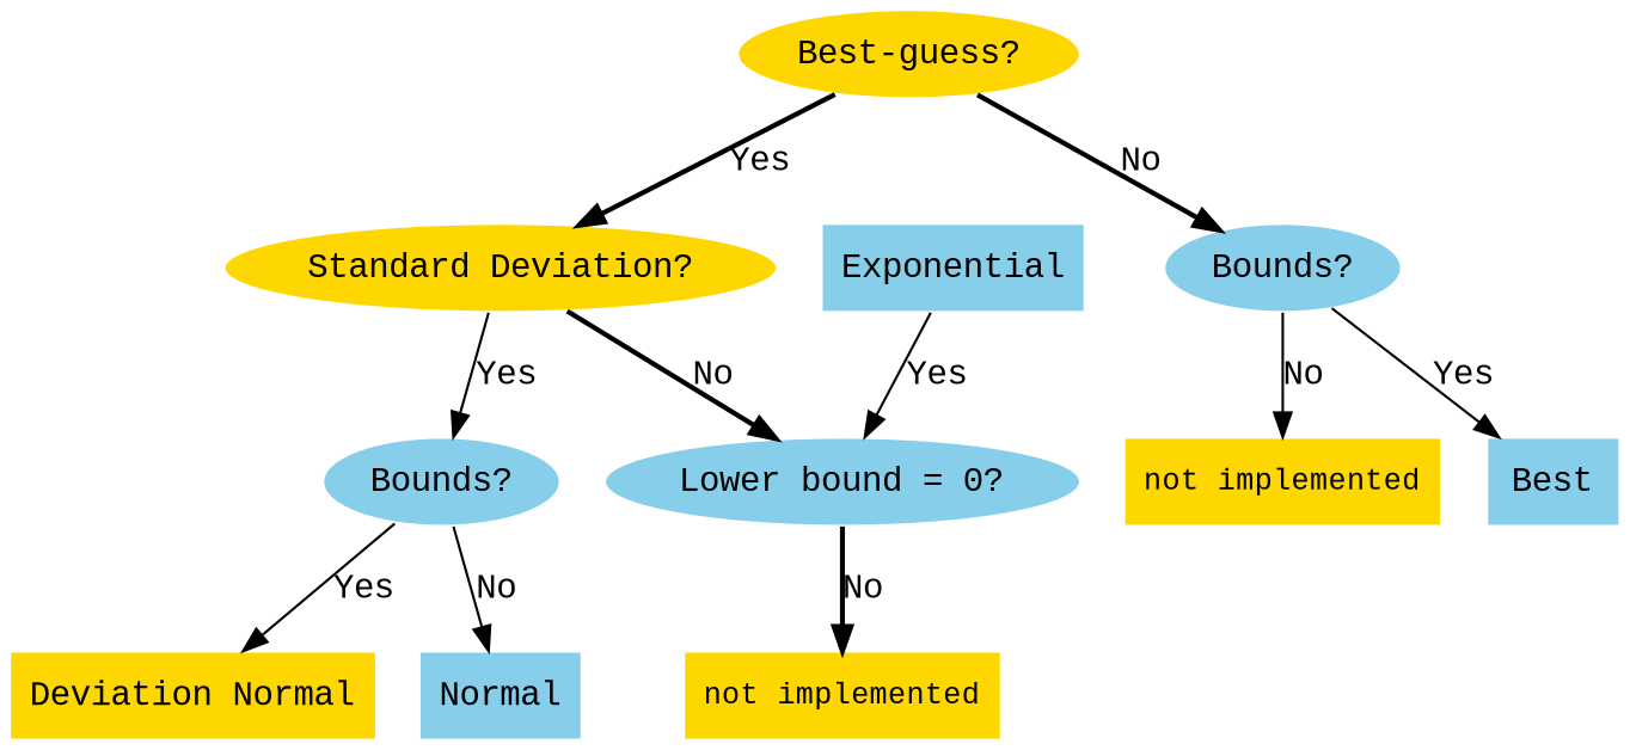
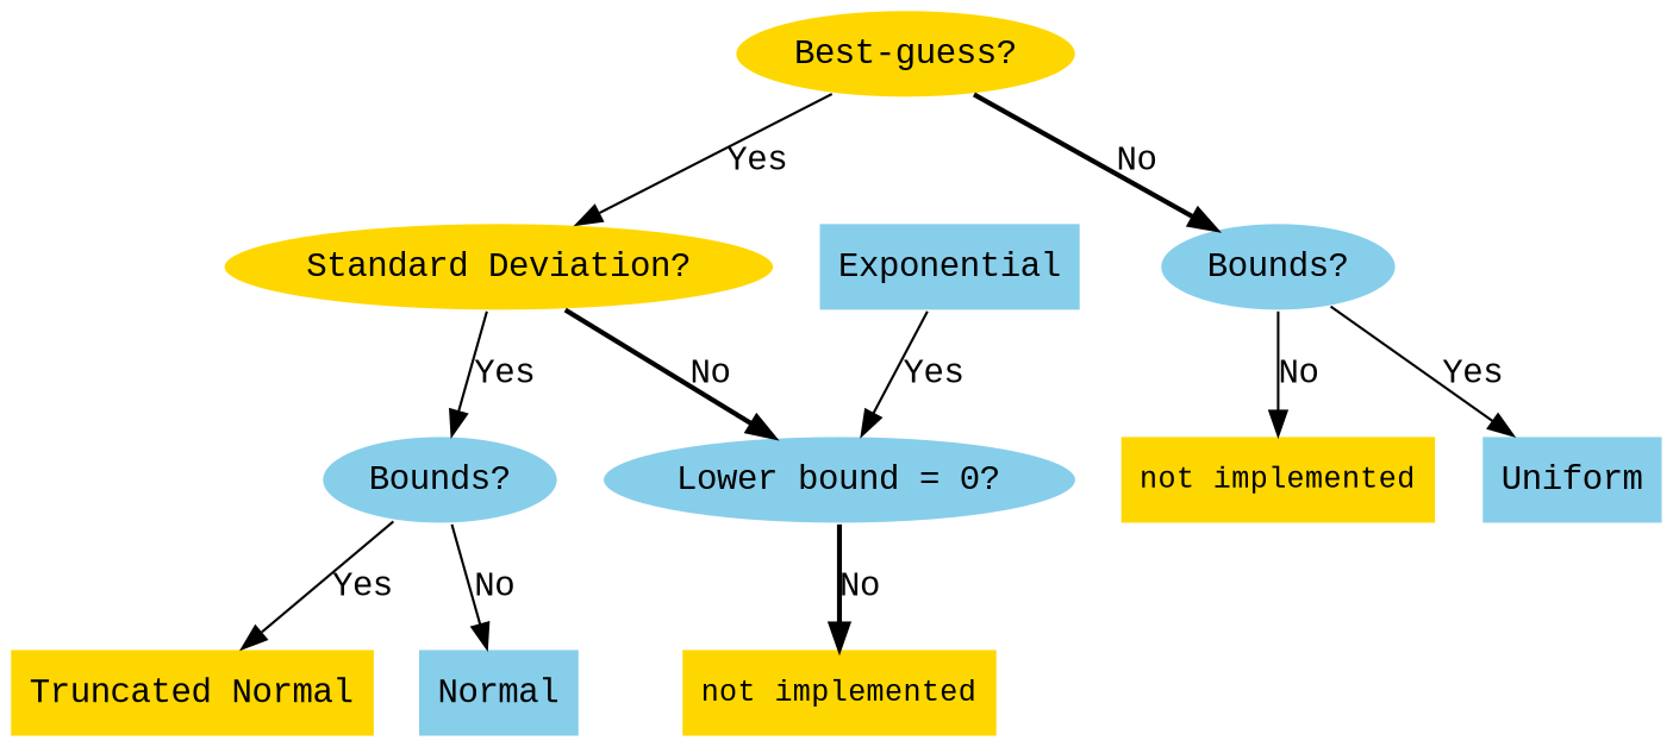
  digraph {
    fontname="Liberation Mono"
    node [color=white fillcolor=skyblue fontname="Liberation Mono" shape=polygon style=filled]
    edge [fontname="Liberation Mono" style=solid]
    n1 [fillcolor=gold label="Best-guess?" shape=ellipse]
    n2 [fillcolor=gold label="Standard Deviation?" shape=ellipse]
    n3 [label="Bounds?" shape=ellipse]
    n4 [label="Bounds?" shape=ellipse]
    n5 [label="Lower bound = 0?" shape=ellipse]
-   n6 [label=Best]
+   n6 [label=Uniform]
    n7 [fillcolor=gold fontsize=12 label="not implemented"]
    n8 [label=Normal]
-   n9 [fillcolor=gold label="Deviation Normal"]
+   n9 [fillcolor=gold label="Truncated Normal"]
    n10 [fillcolor=gold fontsize=12 label="not implemented"]
    n11 [label=Exponential]
-   n1 -> n2 [label=Yes style=bold]
+   n1 -> n2 [label=Yes]
    n1 -> n3 [label=No style=bold]
    n2 -> n4 [label=Yes]
    n2 -> n5 [label=No style=bold]
    n3 -> n6 [label=Yes]
    n3 -> n7 [label=No]
    n4 -> n8 [label=No]
    n4 -> n9 [label=Yes]
    n5 -> n10 [label=No style=bold]
    n11 -> n5 [label=Yes]
  }
